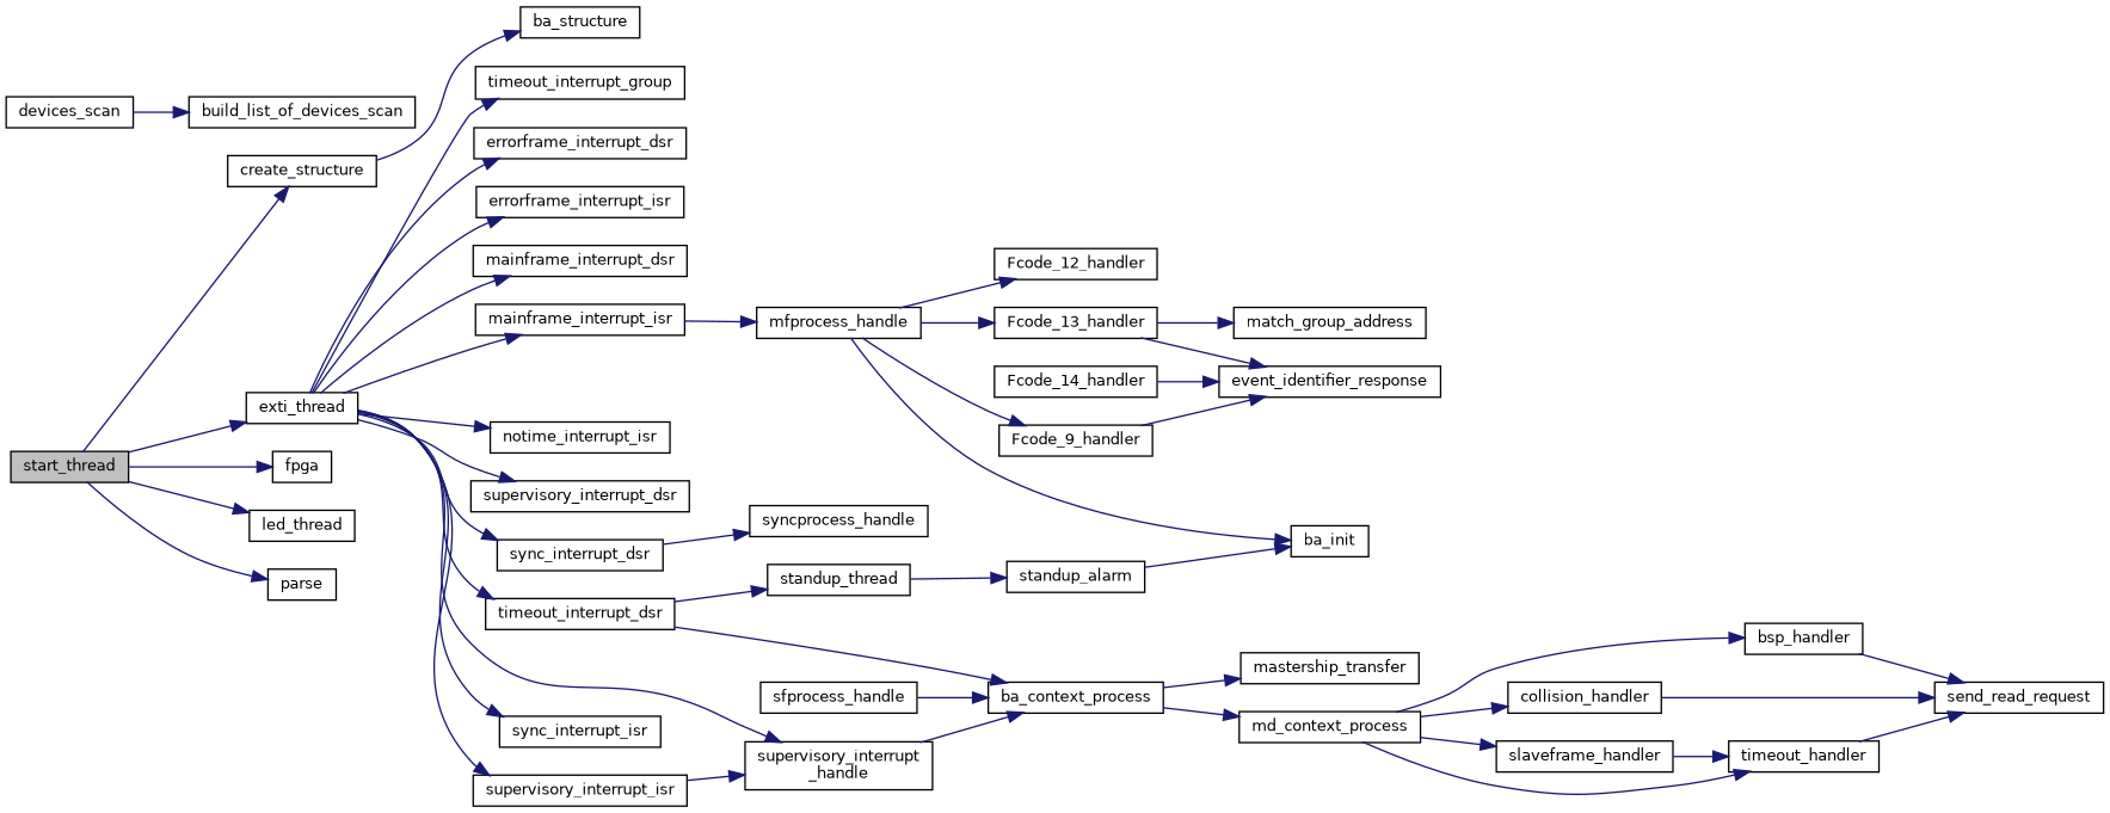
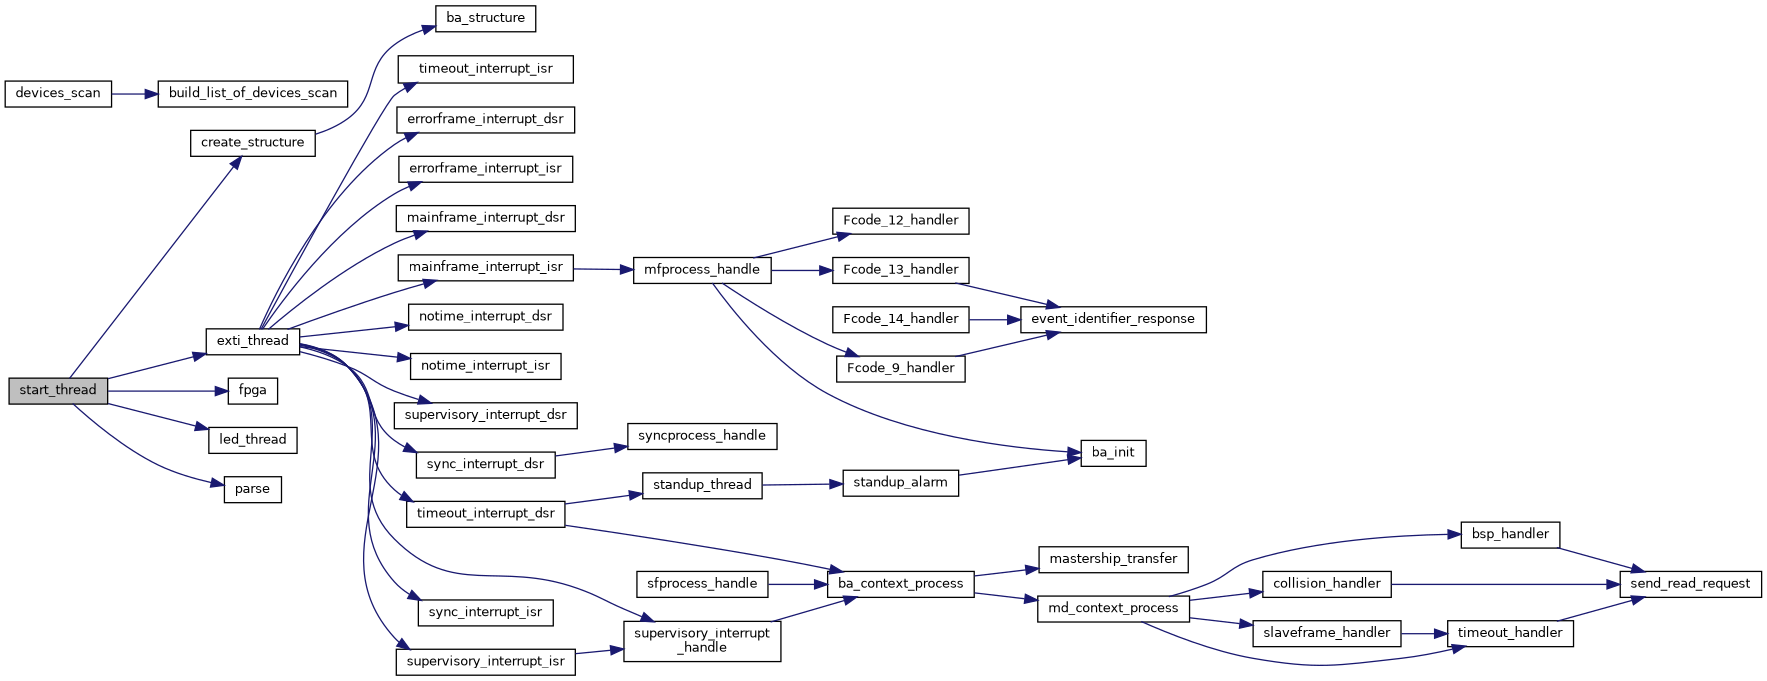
  digraph {
    rankdir=LR
    node [color=black fillcolor=white fontname=Helvetica fontsize=10 shape=record style=filled]
    edge [color=midnightblue fontname=Helvetica fontsize=10 labelfontname=Helvetica labelfontsize=10 style=solid]
    n1 [fillcolor=grey75 fontcolor=black height=0.2 label=start_thread width=0.4]
    n2 [height=0.2 label=create_structure width=0.4]
    n3 [height=0.2 label=exti_thread width=0.4]
    n4 [height=0.2 label=fpga width=0.4]
    n5 [height=0.2 label=led_thread width=0.4]
    n6 [height=0.2 label=parse width=0.4]
    n7 [height=0.2 label=ba_structure width=0.4]
    n8 [height=0.2 label=errorframe_interrupt_dsr width=0.4]
    n9 [height=0.2 label=errorframe_interrupt_isr width=0.4]
    n10 [height=0.2 label=mainframe_interrupt_dsr width=0.4]
    n11 [height=0.2 label=mainframe_interrupt_isr width=0.4]
+   n12 [height=0.2 label=notime_interrupt_dsr width=0.4]
    n13 [height=0.2 label=notime_interrupt_isr width=0.4]
    n14 [height=0.2 label=supervisory_interrupt_dsr width=0.4]
    n15 [height=0.2 label="supervisory_interrupt\l_handle" width=0.4]
    n16 [height=0.2 label=supervisory_interrupt_isr width=0.4]
    n17 [height=0.2 label=sync_interrupt_dsr width=0.4]
    n18 [height=0.2 label=sync_interrupt_isr width=0.4]
    n19 [height=0.2 label=timeout_interrupt_dsr width=0.4]
-   n20 [height=0.2 label=timeout_interrupt_group width=0.4]
+   n20 [height=0.2 label=timeout_interrupt_isr width=0.4]
    n21 [height=0.2 label=ba_init width=0.4]
    n22 [height=0.2 label=mfprocess_handle width=0.4]
    n23 [height=0.2 label=ba_context_process width=0.4]
    n24 [height=0.2 label=syncprocess_handle width=0.4]
    n25 [height=0.2 label=standup_thread width=0.4]
    n26 [height=0.2 label=Fcode_12_handler width=0.4]
    n27 [height=0.2 label=Fcode_13_handler width=0.4]
    n28 [height=0.2 label=Fcode_9_handler width=0.4]
-   n29 [height=0.2 label=match_group_address width=0.4]
    n30 [height=0.2 label=event_identifier_response width=0.4]
    n31 [height=0.2 label=Fcode_14_handler width=0.4]
    n32 [height=0.2 label=sfprocess_handle width=0.4]
    n33 [height=0.2 label=mastership_transfer width=0.4]
    n34 [height=0.2 label=md_context_process width=0.4]
    n35 [height=0.2 label=devices_scan width=0.4]
    n36 [height=0.2 label=build_list_of_devices_scan width=0.4]
    n37 [height=0.2 label=bsp_handler width=0.4]
    n38 [height=0.2 label=collision_handler width=0.4]
    n39 [height=0.2 label=slaveframe_handler width=0.4]
    n40 [height=0.2 label=timeout_handler width=0.4]
    n41 [height=0.2 label=send_read_request width=0.4]
    n42 [height=0.2 label=standup_alarm width=0.4]
    n1 -> n2
    n1 -> n3
    n1 -> n4
    n1 -> n5
    n1 -> n6
    n2 -> n7
    n3 -> n8
    n3 -> n9
    n3 -> n10
    n3 -> n11
+   n3 -> n12
    n3 -> n13
    n3 -> n14
    n3 -> n15
    n3 -> n16
    n3 -> n17
    n3 -> n18
    n3 -> n19
    n3 -> n20
    n11 -> n22
    n15 -> n23
    n16 -> n15
    n17 -> n24
    n19 -> n23
    n19 -> n25
    n22 -> n21
    n22 -> n26
    n22 -> n27
    n22 -> n28
    n23 -> n33
    n23 -> n34
    n25 -> n42
-   n27 -> n29
    n27 -> n30
    n28 -> n30
    n31 -> n30
    n32 -> n23
    n34 -> n37
    n34 -> n38
    n34 -> n39
    n34 -> n40
    n35 -> n36
    n37 -> n41
    n38 -> n41
    n39 -> n40
    n40 -> n41
    n42 -> n21
  }
